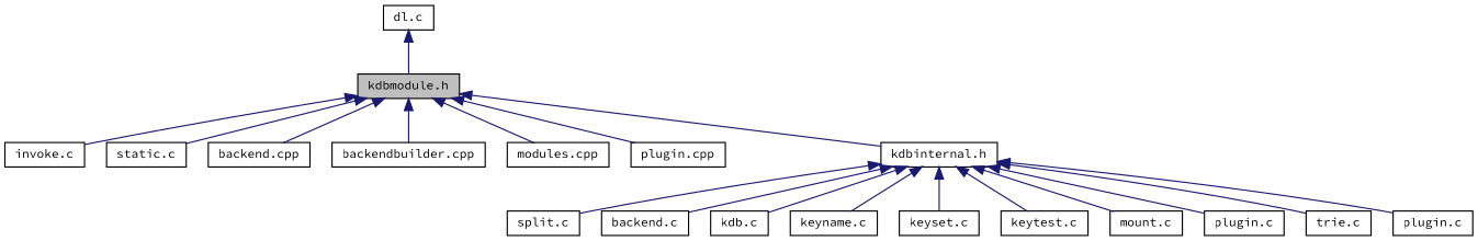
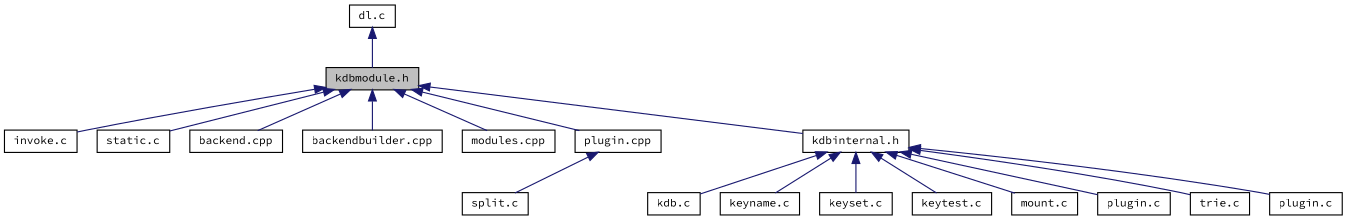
  digraph {
    fontname="Source Code Pro"
    node [color=black fillcolor=white fontname="Source Code Pro" fontsize=10 shape=record style=filled]
    edge [color=midnightblue dir=back fontname="Source Code Pro" fontsize=10 labelfontname=Helvetica labelfontsize=10 style=solid]
    n1 [fillcolor=grey75 fontcolor=black height=0.2 label="kdbmodule.h" width=0.4]
    n2 [height=0.2 label="invoke.c" width=0.4]
    n3 [height=0.2 label="static.c" width=0.4]
    n4 [height=0.2 label="backend.cpp" width=0.4]
    n5 [height=0.2 label="backendbuilder.cpp" width=0.4]
    n6 [height=0.2 label="modules.cpp" width=0.4]
    n7 [height=0.2 label="plugin.cpp" width=0.4]
    n8 [height=0.2 label="kdbinternal.h" width=0.4]
    n9 [height=0.2 label="dl.c" width=0.4]
-   n10 [height=0.2 label="backend.c" width=0.4]
    n11 [height=0.2 label="kdb.c" width=0.4]
    n12 [height=0.2 label="keyname.c" width=0.4]
    n13 [height=0.2 label="keyset.c" width=0.4]
    n14 [height=0.2 label="keytest.c" width=0.4]
    n15 [height=0.2 label="mount.c" width=0.4]
    n16 [height=0.2 label="plugin.c" width=0.4]
    n17 [height=0.2 label="split.c" width=0.4]
    n18 [height=0.2 label="trie.c" width=0.4]
    n19 [height=0.2 label="plugin.c" width=0.4]
    n1 -> n2
    n1 -> n3
    n1 -> n4
    n1 -> n5
    n1 -> n6
    n1 -> n7
    n1 -> n8
-   n8 -> n10
    n8 -> n11
    n8 -> n12
    n8 -> n13
    n8 -> n14
    n8 -> n15
    n8 -> n16
-   n8 -> n17
+   n7 -> n17
    n8 -> n18
    n8 -> n19
    n9 -> n1
  }
